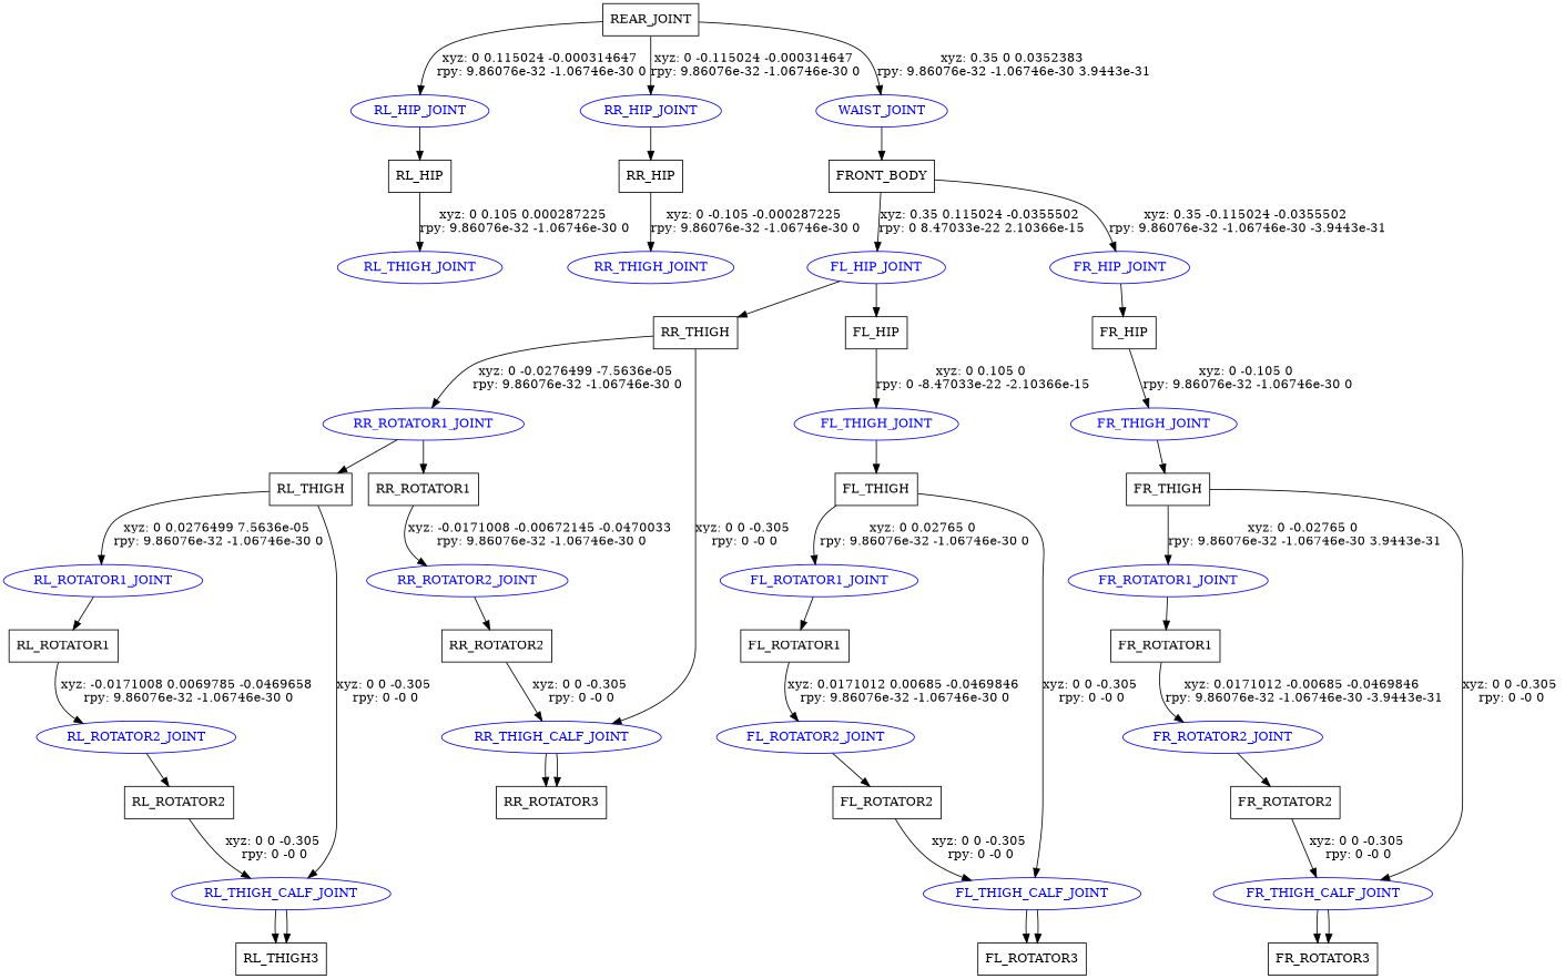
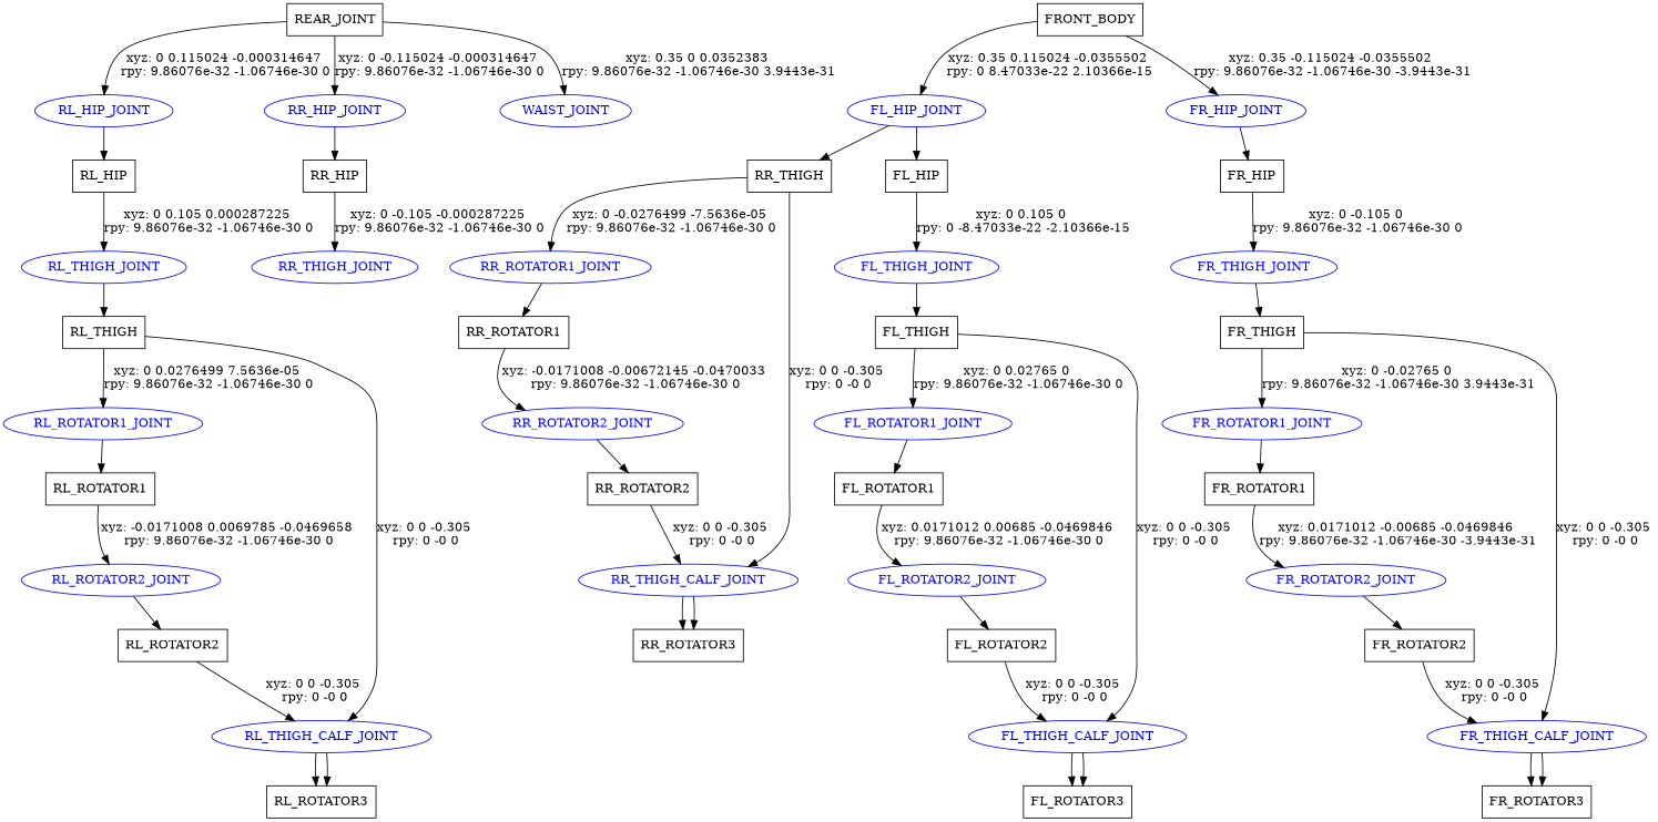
  digraph {
    node [shape=box]
    n1 [label=REAR_JOINT]
    RL_HIP_JOINT [color=blue fontcolor=blue shape=ellipse]
    RR_HIP_JOINT [color=blue fontcolor=blue shape=ellipse]
    WAIST_JOINT [color=blue fontcolor=blue shape=ellipse]
    n5 [label=RL_HIP]
    n6 [label=RR_HIP]
    n7 [label=FRONT_BODY]
    RL_THIGH_JOINT [color=blue fontcolor=blue shape=ellipse]
    n9 [label=RL_THIGH]
    RL_ROTATOR1_JOINT [color=blue fontcolor=blue shape=ellipse]
    RL_THIGH_CALF_JOINT [color=blue fontcolor=blue shape=ellipse]
    n12 [label=RL_ROTATOR1]
-   n13 [label=RL_THIGH3]
+   n13 [label=RL_ROTATOR3]
    RL_ROTATOR2_JOINT [color=blue fontcolor=blue shape=ellipse]
    n15 [label=RL_ROTATOR2]
    RR_THIGH_JOINT [color=blue fontcolor=blue shape=ellipse]
    n17 [label=RR_THIGH]
    RR_ROTATOR1_JOINT [color=blue fontcolor=blue shape=ellipse]
    RR_THIGH_CALF_JOINT [color=blue fontcolor=blue shape=ellipse]
    n20 [label=RR_ROTATOR1]
    n21 [label=RR_ROTATOR3]
    RR_ROTATOR2_JOINT [color=blue fontcolor=blue shape=ellipse]
    n23 [label=RR_ROTATOR2]
    FL_HIP_JOINT [color=blue fontcolor=blue shape=ellipse]
    FR_HIP_JOINT [color=blue fontcolor=blue shape=ellipse]
    n26 [label=FL_HIP]
    n27 [label=FR_HIP]
    FL_THIGH_JOINT [color=blue fontcolor=blue shape=ellipse]
    n29 [label=FL_THIGH]
    FL_ROTATOR1_JOINT [color=blue fontcolor=blue shape=ellipse]
    FL_THIGH_CALF_JOINT [color=blue fontcolor=blue shape=ellipse]
    n32 [label=FL_ROTATOR1]
    n33 [label=FL_ROTATOR3]
    FL_ROTATOR2_JOINT [color=blue fontcolor=blue shape=ellipse]
    n35 [label=FL_ROTATOR2]
    FR_THIGH_JOINT [color=blue fontcolor=blue shape=ellipse]
    n37 [label=FR_THIGH]
    FR_ROTATOR1_JOINT [color=blue fontcolor=blue shape=ellipse]
    FR_THIGH_CALF_JOINT [color=blue fontcolor=blue shape=ellipse]
    n40 [label=FR_ROTATOR1]
    n41 [label=FR_ROTATOR3]
    FR_ROTATOR2_JOINT [color=blue fontcolor=blue shape=ellipse]
    n43 [label=FR_ROTATOR2]
    n1 -> RL_HIP_JOINT [label="xyz: 0 0.115024 -0.000314647 \nrpy: 9.86076e-32 -1.06746e-30 0"]
    n1 -> RR_HIP_JOINT [label="xyz: 0 -0.115024 -0.000314647 \nrpy: 9.86076e-32 -1.06746e-30 0"]
    n1 -> WAIST_JOINT [label="xyz: 0.35 0 0.0352383 \nrpy: 9.86076e-32 -1.06746e-30 3.9443e-31"]
    RL_HIP_JOINT -> n5
    RR_HIP_JOINT -> n6
-   WAIST_JOINT -> n7
    n5 -> RL_THIGH_JOINT [label="xyz: 0 0.105 0.000287225 \nrpy: 9.86076e-32 -1.06746e-30 0"]
    n6 -> RR_THIGH_JOINT [label="xyz: 0 -0.105 -0.000287225 \nrpy: 9.86076e-32 -1.06746e-30 0"]
    n7 -> FL_HIP_JOINT [label="xyz: 0.35 0.115024 -0.0355502 \nrpy: 0 8.47033e-22 2.10366e-15"]
    n7 -> FR_HIP_JOINT [label="xyz: 0.35 -0.115024 -0.0355502 \nrpy: 9.86076e-32 -1.06746e-30 -3.9443e-31"]
-   RR_ROTATOR1_JOINT -> n9
+   RL_THIGH_JOINT -> n9
    n9 -> RL_ROTATOR1_JOINT [label="xyz: 0 0.0276499 7.5636e-05 \nrpy: 9.86076e-32 -1.06746e-30 0"]
    n9 -> RL_THIGH_CALF_JOINT [label="xyz: 0 0 -0.305 \nrpy: 0 -0 0"]
    RL_ROTATOR1_JOINT -> n12
    RL_THIGH_CALF_JOINT -> n13
    RL_THIGH_CALF_JOINT -> n13
    n12 -> RL_ROTATOR2_JOINT [label="xyz: -0.0171008 0.0069785 -0.0469658 \nrpy: 9.86076e-32 -1.06746e-30 0"]
    RL_ROTATOR2_JOINT -> n15
    n15 -> RL_THIGH_CALF_JOINT [label="xyz: 0 0 -0.305 \nrpy: 0 -0 0"]
    n17 -> RR_ROTATOR1_JOINT [label="xyz: 0 -0.0276499 -7.5636e-05 \nrpy: 9.86076e-32 -1.06746e-30 0"]
    n17 -> RR_THIGH_CALF_JOINT [label="xyz: 0 0 -0.305 \nrpy: 0 -0 0"]
    RR_ROTATOR1_JOINT -> n20
    RR_THIGH_CALF_JOINT -> n21
    RR_THIGH_CALF_JOINT -> n21
    n20 -> RR_ROTATOR2_JOINT [label="xyz: -0.0171008 -0.00672145 -0.0470033 \nrpy: 9.86076e-32 -1.06746e-30 0"]
    RR_ROTATOR2_JOINT -> n23
    n23 -> RR_THIGH_CALF_JOINT [label="xyz: 0 0 -0.305 \nrpy: 0 -0 0"]
    FL_HIP_JOINT -> n17
    FL_HIP_JOINT -> n26
    FR_HIP_JOINT -> n27
    n26 -> FL_THIGH_JOINT [label="xyz: 0 0.105 0 \nrpy: 0 -8.47033e-22 -2.10366e-15"]
    n27 -> FR_THIGH_JOINT [label="xyz: 0 -0.105 0 \nrpy: 9.86076e-32 -1.06746e-30 0"]
    FL_THIGH_JOINT -> n29
    n29 -> FL_ROTATOR1_JOINT [label="xyz: 0 0.02765 0 \nrpy: 9.86076e-32 -1.06746e-30 0"]
    n29 -> FL_THIGH_CALF_JOINT [label="xyz: 0 0 -0.305 \nrpy: 0 -0 0"]
    FL_ROTATOR1_JOINT -> n32
    FL_THIGH_CALF_JOINT -> n33
    FL_THIGH_CALF_JOINT -> n33
    n32 -> FL_ROTATOR2_JOINT [label="xyz: 0.0171012 0.00685 -0.0469846 \nrpy: 9.86076e-32 -1.06746e-30 0"]
    FL_ROTATOR2_JOINT -> n35
    n35 -> FL_THIGH_CALF_JOINT [label="xyz: 0 0 -0.305 \nrpy: 0 -0 0"]
    FR_THIGH_JOINT -> n37
    n37 -> FR_ROTATOR1_JOINT [label="xyz: 0 -0.02765 0 \nrpy: 9.86076e-32 -1.06746e-30 3.9443e-31"]
    n37 -> FR_THIGH_CALF_JOINT [label="xyz: 0 0 -0.305 \nrpy: 0 -0 0"]
    FR_ROTATOR1_JOINT -> n40
    FR_THIGH_CALF_JOINT -> n41
    FR_THIGH_CALF_JOINT -> n41
    n40 -> FR_ROTATOR2_JOINT [label="xyz: 0.0171012 -0.00685 -0.0469846 \nrpy: 9.86076e-32 -1.06746e-30 -3.9443e-31"]
    FR_ROTATOR2_JOINT -> n43
    n43 -> FR_THIGH_CALF_JOINT [label="xyz: 0 0 -0.305 \nrpy: 0 -0 0"]
  }
